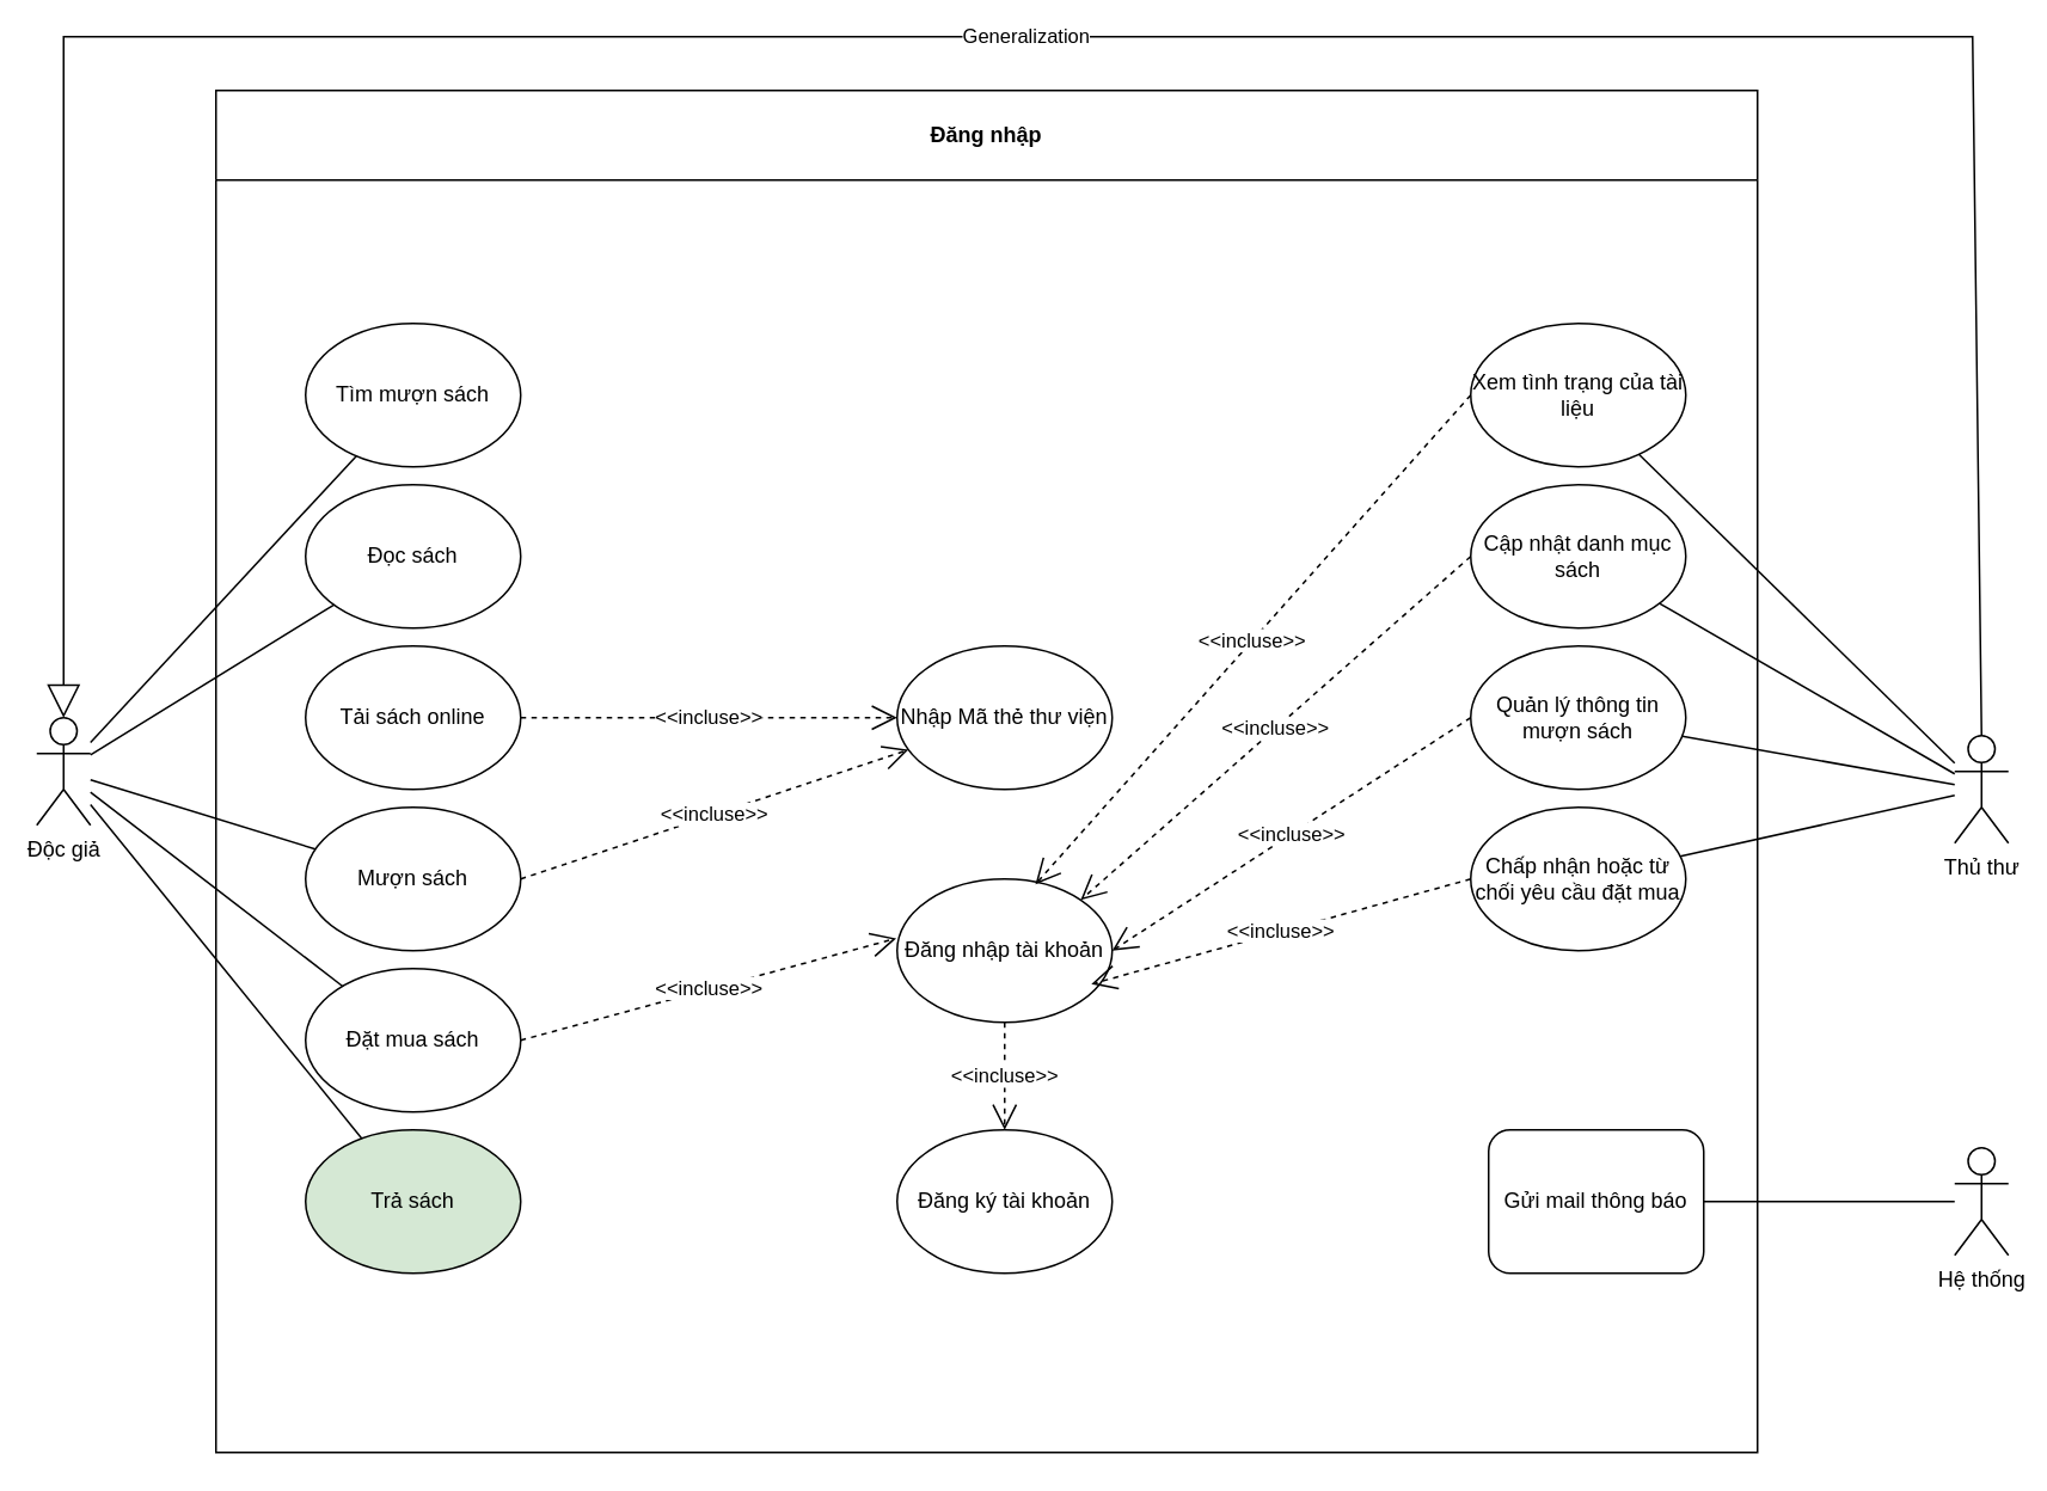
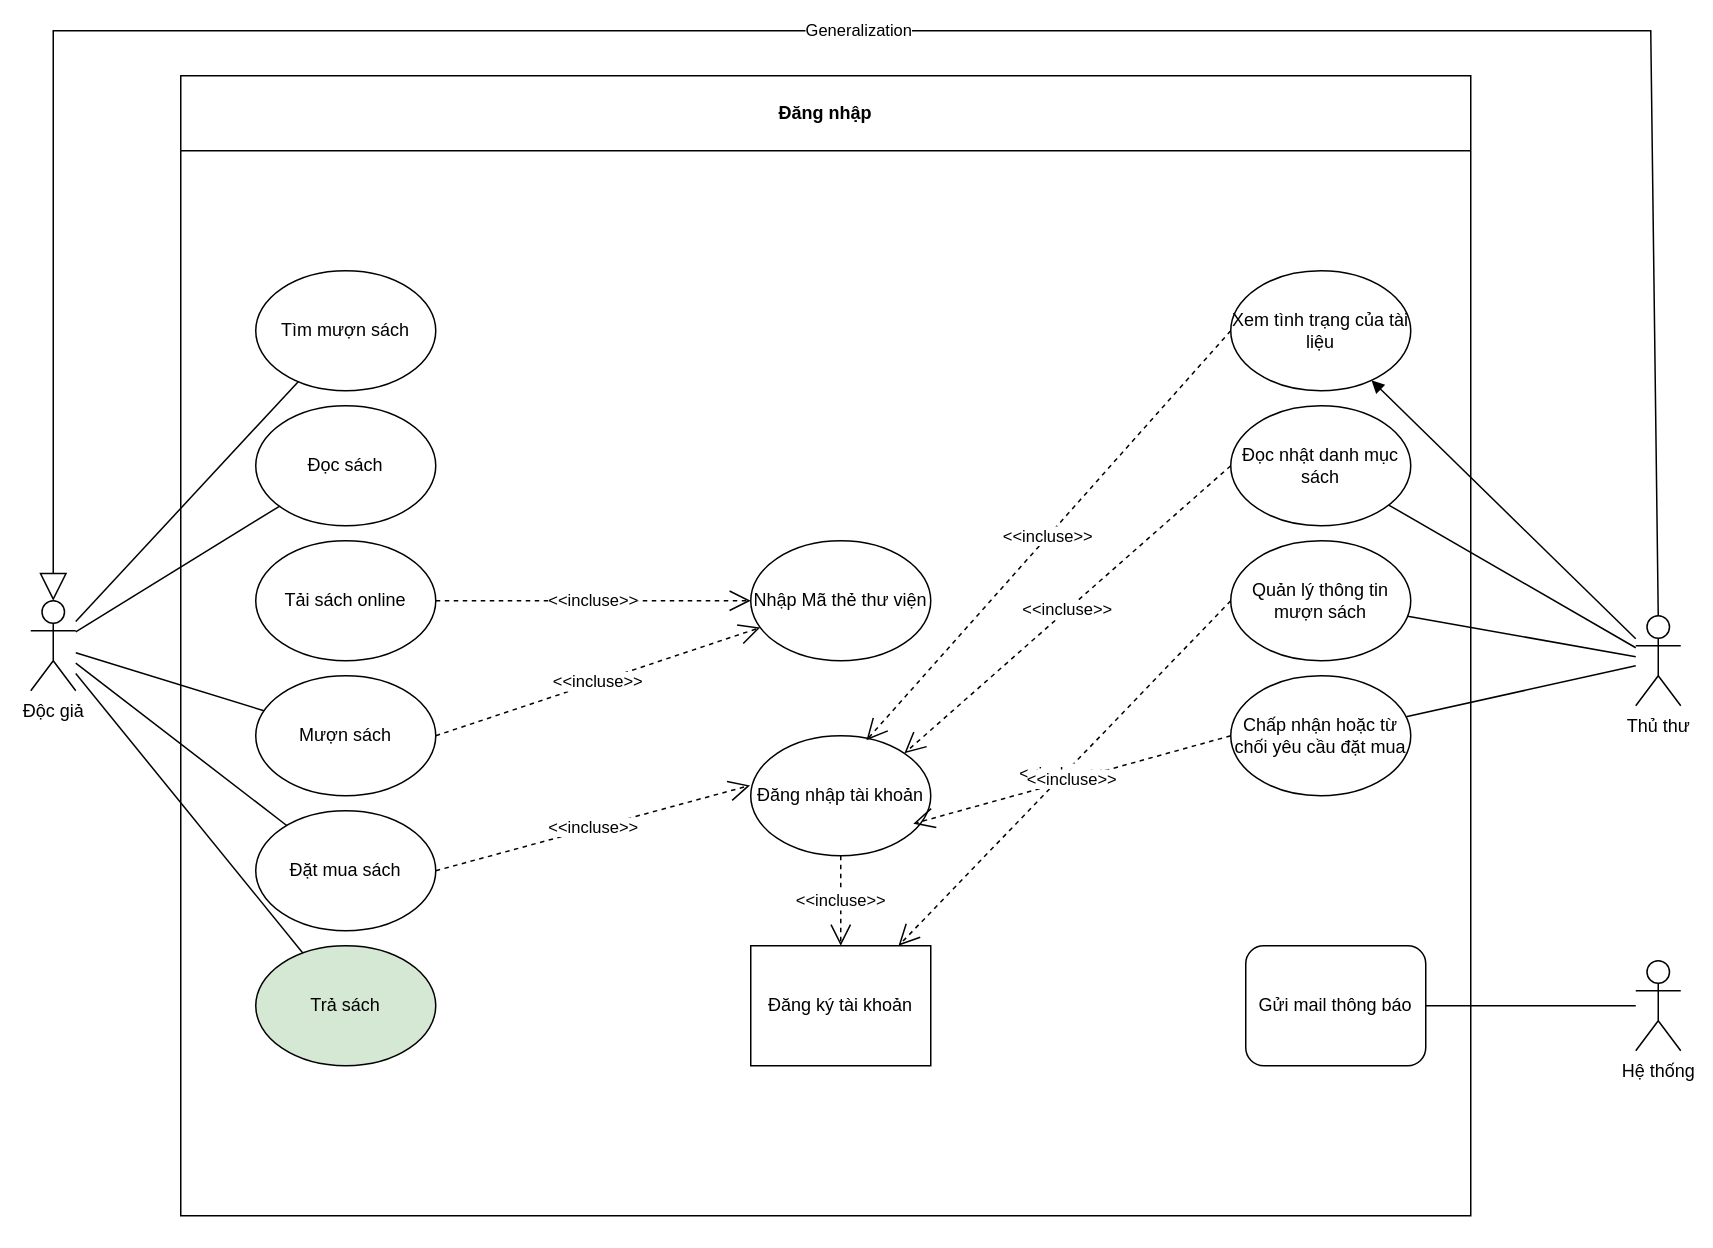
  <mxCell id="0" />
  <mxCell id="1" parent="0" />
  <mxCell id="2" value="Độc giả" style="shape=umlActor;verticalLabelPosition=bottom;verticalAlign=top;html=1;outlineConnect=0;" parent="1" vertex="1"><mxGeometry x="20" y="400" width="30" height="60" as="geometry" /></mxCell>
  <mxCell id="3" value="Đăng nhập" style="swimlane;whiteSpace=wrap;html=1;startSize=50;" vertex="1" parent="1"><mxGeometry x="120" y="50" width="860" height="760" as="geometry" /></mxCell>
  <mxCell id="4" value="Tìm mượn sách" style="ellipse;whiteSpace=wrap;html=1;" vertex="1" parent="1"><mxGeometry x="170" y="180" width="120" height="80" as="geometry" /></mxCell>
  <mxCell id="5" value="Đọc sách" style="ellipse;whiteSpace=wrap;html=1;" vertex="1" parent="1"><mxGeometry x="170" y="270" width="120" height="80" as="geometry" /></mxCell>
  <mxCell id="6" value="Mượn sách" style="ellipse;whiteSpace=wrap;html=1;" vertex="1" parent="1"><mxGeometry x="170" y="450" width="120" height="80" as="geometry" /></mxCell>
  <mxCell id="7" value="Trả sách" style="ellipse;whiteSpace=wrap;html=1;fillColor=#d5e8d4;" vertex="1" parent="1"><mxGeometry x="170" y="630" width="120" height="80" as="geometry" /></mxCell>
  <mxCell id="8" value="Đặt mua sách" style="ellipse;whiteSpace=wrap;html=1;" vertex="1" parent="1"><mxGeometry x="170" y="540" width="120" height="80" as="geometry" /></mxCell>
  <mxCell id="9" value="Tải sách online" style="ellipse;whiteSpace=wrap;html=1;" vertex="1" parent="1"><mxGeometry x="170" y="360" width="120" height="80" as="geometry" /></mxCell>
- <mxCell id="10" value="Đăng ký tài khoản" style="ellipse;whiteSpace=wrap;html=1;" vertex="1" parent="1"><mxGeometry x="500" y="630" width="120" height="80" as="geometry" /></mxCell>
+ <mxCell id="10" value="Đăng ký tài khoản" style="whiteSpace=wrap;html=1;rounded=0;" vertex="1" parent="1"><mxGeometry x="500" y="630" width="120" height="80" as="geometry" /></mxCell>
  <mxCell id="11" value="Đăng nhập tài khoản" style="ellipse;whiteSpace=wrap;html=1;" vertex="1" parent="1"><mxGeometry x="500" y="490" width="120" height="80" as="geometry" /></mxCell>
  <mxCell id="12" value="Nhập Mã thẻ thư viện" style="ellipse;whiteSpace=wrap;html=1;" vertex="1" parent="1"><mxGeometry x="500" y="360" width="120" height="80" as="geometry" /></mxCell>
- <mxCell id="13" value="Cập nhật danh mục sách" style="ellipse;whiteSpace=wrap;html=1;" vertex="1" parent="1"><mxGeometry x="820" y="270" width="120" height="80" as="geometry" /></mxCell>
+ <mxCell id="13" value="Đọc nhật danh mục sách" style="ellipse;whiteSpace=wrap;html=1;" vertex="1" parent="1"><mxGeometry x="820" y="270" width="120" height="80" as="geometry" /></mxCell>
  <mxCell id="14" value="Xem tình trạng của tài liệu" style="ellipse;whiteSpace=wrap;html=1;" vertex="1" parent="1"><mxGeometry x="820" y="180" width="120" height="80" as="geometry" /></mxCell>
  <mxCell id="15" value="Quản lý thông tin mượn sách" style="ellipse;whiteSpace=wrap;html=1;" vertex="1" parent="1"><mxGeometry x="820" y="360" width="120" height="80" as="geometry" /></mxCell>
  <mxCell id="16" value="Chấp nhận hoặc từ chối yêu cầu đặt mua" style="ellipse;whiteSpace=wrap;html=1;" vertex="1" parent="1"><mxGeometry x="820" y="450" width="120" height="80" as="geometry" /></mxCell>
  <mxCell id="17" value="Thủ thư" style="shape=umlActor;verticalLabelPosition=bottom;verticalAlign=top;html=1;outlineConnect=0;" vertex="1" parent="1"><mxGeometry x="1090" y="410" width="30" height="60" as="geometry" /></mxCell>
  <mxCell id="18" value="&amp;lt;&amp;lt;incluse&amp;gt;&amp;gt;" style="endArrow=open;endSize=12;dashed=1;html=1;rounded=0;entryX=0;entryY=0.5;entryDx=0;entryDy=0;exitX=1;exitY=0.5;exitDx=0;exitDy=0;" edge="1" parent="1" source="9" target="12"><mxGeometry width="160" relative="1" as="geometry"><mxPoint x="320" y="420" as="sourcePoint" /><mxPoint x="660" y="480" as="targetPoint" /></mxGeometry></mxCell>
  <mxCell id="19" value="&amp;lt;&amp;lt;incluse&amp;gt;&amp;gt;" style="endArrow=open;endSize=12;dashed=1;html=1;rounded=0;exitX=1;exitY=0.5;exitDx=0;exitDy=0;" edge="1" parent="1" source="6" target="12"><mxGeometry width="160" relative="1" as="geometry"><mxPoint x="300" y="410" as="sourcePoint" /><mxPoint x="480" y="450" as="targetPoint" /></mxGeometry></mxCell>
  <mxCell id="20" value="&amp;lt;&amp;lt;incluse&amp;gt;&amp;gt;" style="endArrow=open;endSize=12;dashed=1;html=1;rounded=0;exitX=1;exitY=0.5;exitDx=0;exitDy=0;entryX=-0.004;entryY=0.414;entryDx=0;entryDy=0;entryPerimeter=0;" edge="1" parent="1" source="8" target="11"><mxGeometry width="160" relative="1" as="geometry"><mxPoint x="300" y="500" as="sourcePoint" /><mxPoint x="516" y="428" as="targetPoint" /></mxGeometry></mxCell>
  <mxCell id="21" value="&amp;lt;&amp;lt;incluse&amp;gt;&amp;gt;" style="endArrow=open;endSize=12;dashed=1;html=1;rounded=0;exitX=0.5;exitY=1;exitDx=0;exitDy=0;entryX=0.5;entryY=0;entryDx=0;entryDy=0;" edge="1" parent="1" source="11" target="10"><mxGeometry width="160" relative="1" as="geometry"><mxPoint x="300" y="590" as="sourcePoint" /><mxPoint x="510" y="533" as="targetPoint" /></mxGeometry></mxCell>
  <mxCell id="22" value="&amp;lt;&amp;lt;incluse&amp;gt;&amp;gt;" style="endArrow=open;endSize=12;dashed=1;html=1;rounded=0;exitX=0;exitY=0.5;exitDx=0;exitDy=0;entryX=0.643;entryY=0.037;entryDx=0;entryDy=0;entryPerimeter=0;" edge="1" parent="1" source="14" target="11"><mxGeometry width="160" relative="1" as="geometry"><mxPoint x="300" y="590" as="sourcePoint" /><mxPoint x="510" y="533" as="targetPoint" /></mxGeometry></mxCell>
  <mxCell id="23" value="&amp;lt;&amp;lt;incluse&amp;gt;&amp;gt;" style="endArrow=open;endSize=12;dashed=1;html=1;rounded=0;exitX=0;exitY=0.5;exitDx=0;exitDy=0;entryX=1;entryY=0;entryDx=0;entryDy=0;" edge="1" parent="1" source="13" target="11"><mxGeometry width="160" relative="1" as="geometry"><mxPoint x="830" y="230" as="sourcePoint" /><mxPoint x="587" y="503" as="targetPoint" /></mxGeometry></mxCell>
- <mxCell id="24" value="&amp;lt;&amp;lt;incluse&amp;gt;&amp;gt;" style="endArrow=open;endSize=12;dashed=1;html=1;rounded=0;exitX=0;exitY=0.5;exitDx=0;exitDy=0;entryX=1;entryY=0.5;entryDx=0;entryDy=0;" edge="1" parent="1" source="15" target="11"><mxGeometry width="160" relative="1" as="geometry"><mxPoint x="830" y="320" as="sourcePoint" /><mxPoint x="612" y="512" as="targetPoint" /></mxGeometry></mxCell>
+ <mxCell id="24" value="&amp;lt;&amp;lt;incluse&amp;gt;&amp;gt;" style="endArrow=open;endSize=12;dashed=1;html=1;rounded=0;exitX=0;exitY=0.5;exitDx=0;exitDy=0;" edge="1" parent="1" source="15" target="10"><mxGeometry width="160" relative="1" as="geometry"><mxPoint x="830" y="320" as="sourcePoint" /><mxPoint x="612" y="512" as="targetPoint" /></mxGeometry></mxCell>
  <mxCell id="25" value="&amp;lt;&amp;lt;incluse&amp;gt;&amp;gt;" style="endArrow=open;endSize=12;dashed=1;html=1;rounded=0;exitX=0;exitY=0.5;exitDx=0;exitDy=0;entryX=0.903;entryY=0.733;entryDx=0;entryDy=0;entryPerimeter=0;" edge="1" parent="1" source="16" target="11"><mxGeometry width="160" relative="1" as="geometry"><mxPoint x="830" y="410" as="sourcePoint" /><mxPoint x="630" y="540" as="targetPoint" /></mxGeometry></mxCell>
  <mxCell id="26" value="" style="endArrow=none;html=1;rounded=0;" edge="1" parent="1" source="4" target="2"><mxGeometry width="50" height="50" relative="1" as="geometry"><mxPoint x="610" y="410" as="sourcePoint" /><mxPoint x="660" y="360" as="targetPoint" /></mxGeometry></mxCell>
  <mxCell id="27" value="" style="endArrow=none;html=1;rounded=0;" edge="1" parent="1" source="5" target="2"><mxGeometry width="50" height="50" relative="1" as="geometry"><mxPoint x="208" y="264" as="sourcePoint" /><mxPoint x="60" y="424" as="targetPoint" /></mxGeometry></mxCell>
  <mxCell id="28" value="" style="endArrow=none;html=1;rounded=0;" edge="1" parent="1" source="6" target="2"><mxGeometry width="50" height="50" relative="1" as="geometry"><mxPoint x="182" y="419" as="sourcePoint" /><mxPoint x="60" y="438" as="targetPoint" /></mxGeometry></mxCell>
  <mxCell id="29" value="" style="endArrow=none;html=1;rounded=0;" edge="1" parent="1" source="8" target="2"><mxGeometry width="50" height="50" relative="1" as="geometry"><mxPoint x="185" y="483" as="sourcePoint" /><mxPoint x="60" y="445" as="targetPoint" /></mxGeometry></mxCell>
  <mxCell id="30" value="" style="endArrow=none;html=1;rounded=0;" edge="1" parent="1" source="7" target="2"><mxGeometry width="50" height="50" relative="1" as="geometry"><mxPoint x="201" y="560" as="sourcePoint" /><mxPoint x="60" y="452" as="targetPoint" /></mxGeometry></mxCell>
- <mxCell id="31" value="" style="endArrow=none;html=1;rounded=0;" edge="1" parent="1" source="17" target="14"><mxGeometry width="50" height="50" relative="1" as="geometry"><mxPoint x="1050" y="490" as="sourcePoint" /><mxPoint x="950" y="340" as="targetPoint" /></mxGeometry></mxCell>
+ <mxCell id="31" value="" style="endArrow=block;html=1;rounded=0;" edge="1" parent="1" source="17" target="14"><mxGeometry width="50" height="50" relative="1" as="geometry"><mxPoint x="1050" y="490" as="sourcePoint" /><mxPoint x="950" y="340" as="targetPoint" /></mxGeometry></mxCell>
  <mxCell id="32" value="" style="endArrow=none;html=1;rounded=0;" edge="1" parent="1" source="17" target="13"><mxGeometry width="50" height="50" relative="1" as="geometry"><mxPoint x="1100" y="435" as="sourcePoint" /><mxPoint x="924" y="263" as="targetPoint" /></mxGeometry></mxCell>
  <mxCell id="33" value="" style="endArrow=none;html=1;rounded=0;" edge="1" parent="1" source="17" target="15"><mxGeometry width="50" height="50" relative="1" as="geometry"><mxPoint x="1050" y="510" as="sourcePoint" /><mxPoint x="935" y="346" as="targetPoint" /></mxGeometry></mxCell>
  <mxCell id="34" value="" style="endArrow=none;html=1;rounded=0;" edge="1" parent="1" source="17" target="16"><mxGeometry width="50" height="50" relative="1" as="geometry"><mxPoint x="1060" y="520" as="sourcePoint" /><mxPoint x="948" y="420" as="targetPoint" /></mxGeometry></mxCell>
  <mxCell id="35" value="Hệ thống" style="shape=umlActor;verticalLabelPosition=bottom;verticalAlign=top;html=1;outlineConnect=0;" vertex="1" parent="1"><mxGeometry x="1090" y="640" width="30" height="60" as="geometry" /></mxCell>
  <mxCell id="36" value="Gửi mail thông báo" style="whiteSpace=wrap;html=1;rounded=1;" vertex="1" parent="1"><mxGeometry x="830" y="630" width="120" height="80" as="geometry" /></mxCell>
  <mxCell id="37" value="" style="endArrow=none;html=1;rounded=0;" edge="1" parent="1" source="35" target="36"><mxGeometry width="50" height="50" relative="1" as="geometry"><mxPoint x="1030" y="750" as="sourcePoint" /><mxPoint x="980" y="760" as="targetPoint" /></mxGeometry></mxCell>
  <mxCell id="38" value="Generalization" style="endArrow=block;endSize=16;endFill=0;html=1;rounded=0;entryX=0.5;entryY=0;entryDx=0;entryDy=0;entryPerimeter=0;exitX=0.5;exitY=0;exitDx=0;exitDy=0;exitPerimeter=0;" edge="1" parent="1" source="17" target="2"><mxGeometry width="160" relative="1" as="geometry"><mxPoint x="710" y="380" as="sourcePoint" /><mxPoint x="550" y="380" as="targetPoint" /><Array as="points"><mxPoint x="1100" y="20" /><mxPoint x="35" y="20" /></Array></mxGeometry></mxCell>
